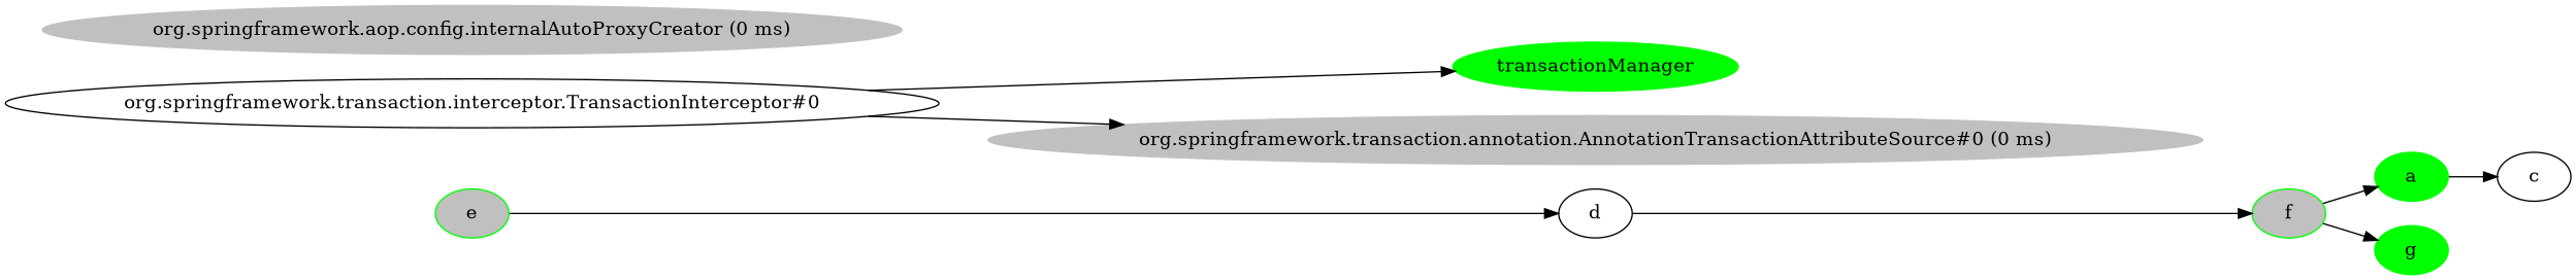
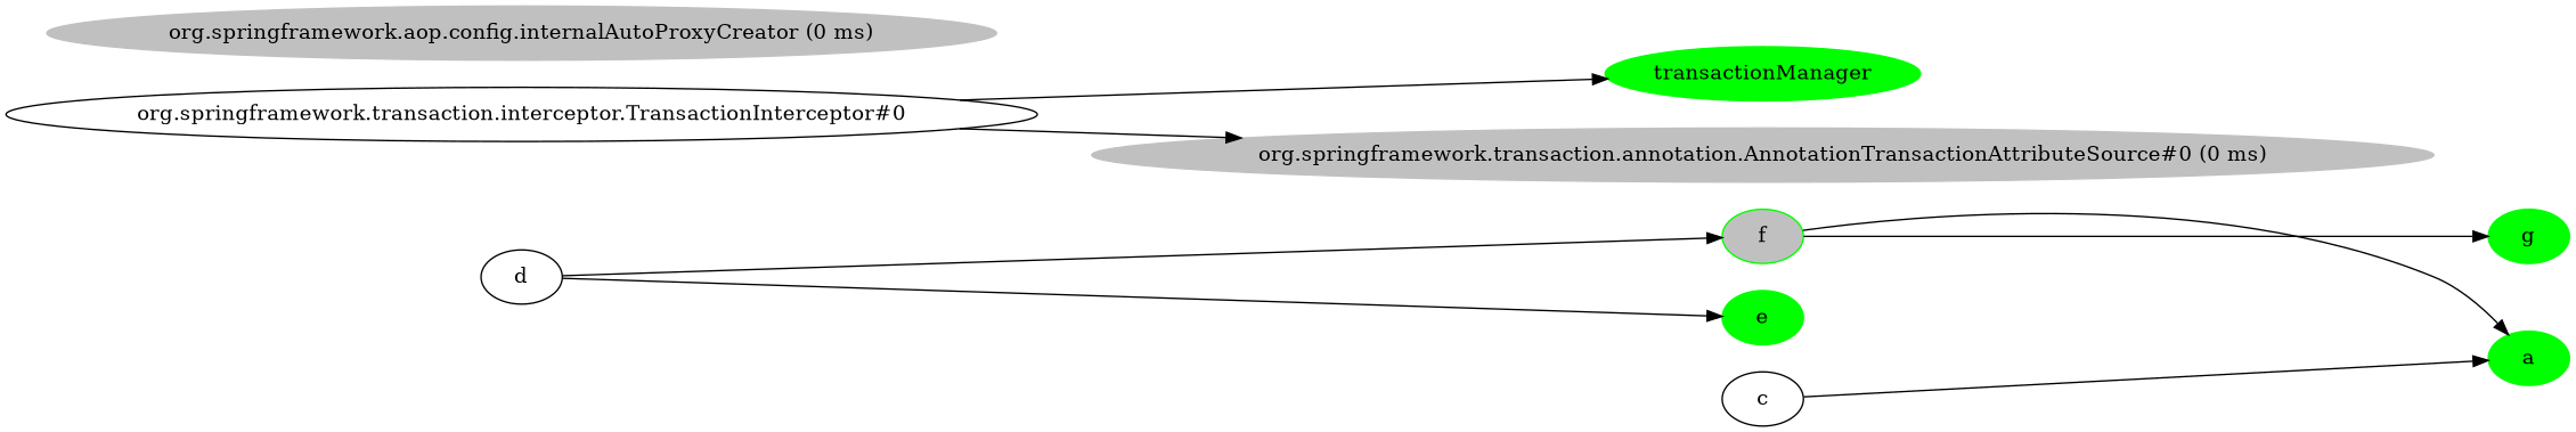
  digraph {
    rankdir=LR
    node [color=green style=filled]
    n1 [label=d color="" style=""]
    n2 [fillcolor=grey label=f]
-   n3 [label=e fillcolor=grey]
+   n3 [label=e]
    n4 [label=a]
    n5 [label=g]
    n6 [label=c color="" style=""]
    n7 [label="org.springframework.transaction.interceptor.TransactionInterceptor#0" color="" style=""]
    n8 [label=transactionManager]
    n9 [color=grey label="org.springframework.transaction.annotation.AnnotationTransactionAttributeSource#0 (0 ms)"]
    n10 [color=grey label="org.springframework.aop.config.internalAutoProxyCreator (0 ms)"]
    n1 -> n2
-   n3 -> n1
+   n1 -> n3
    n2 -> n4
    n2 -> n5
-   n4 -> n6
+   n6 -> n4
    n7 -> n8
    n7 -> n9
  }
